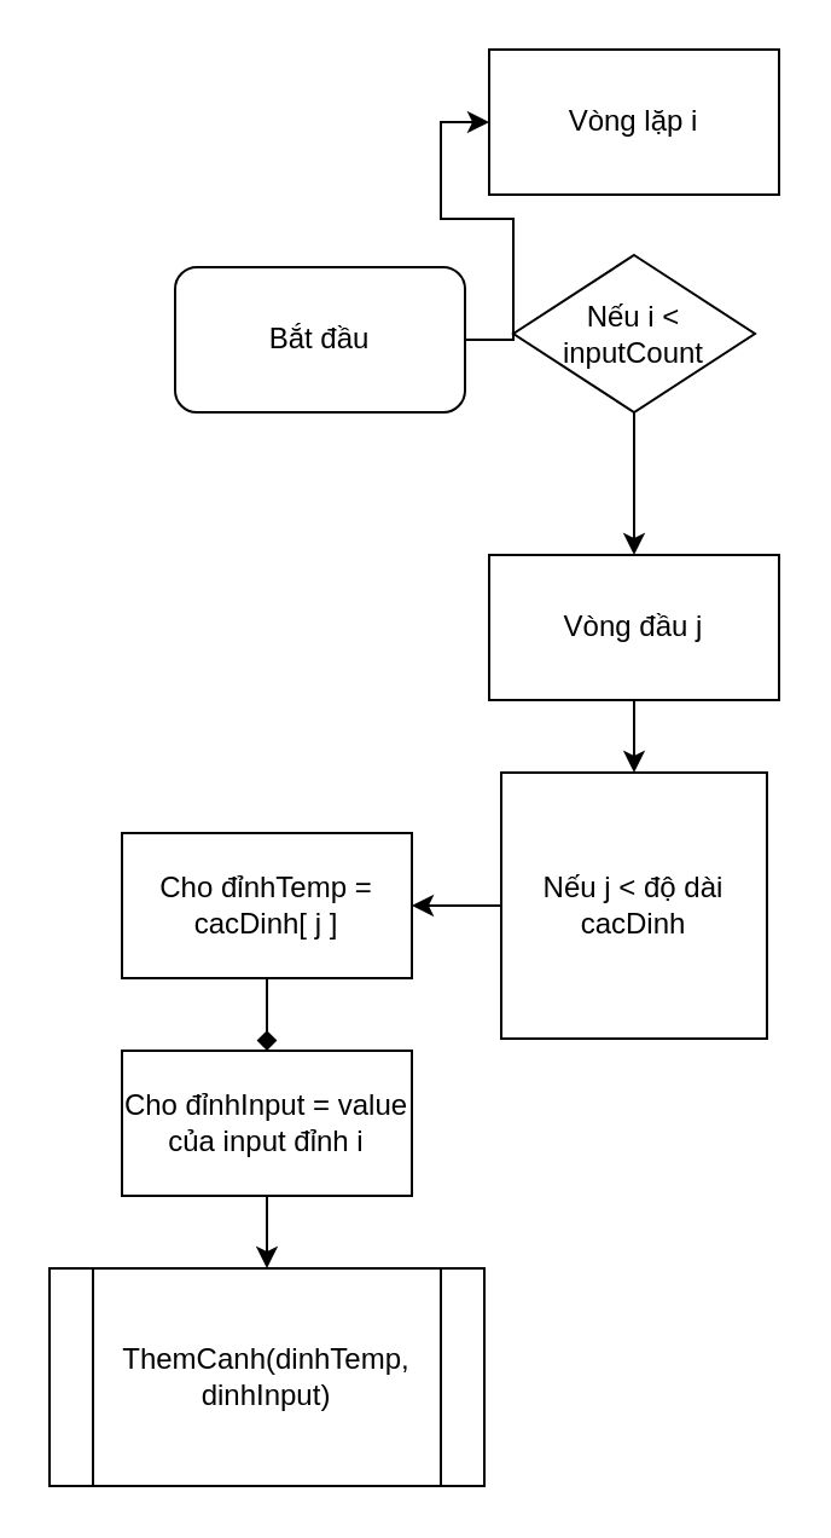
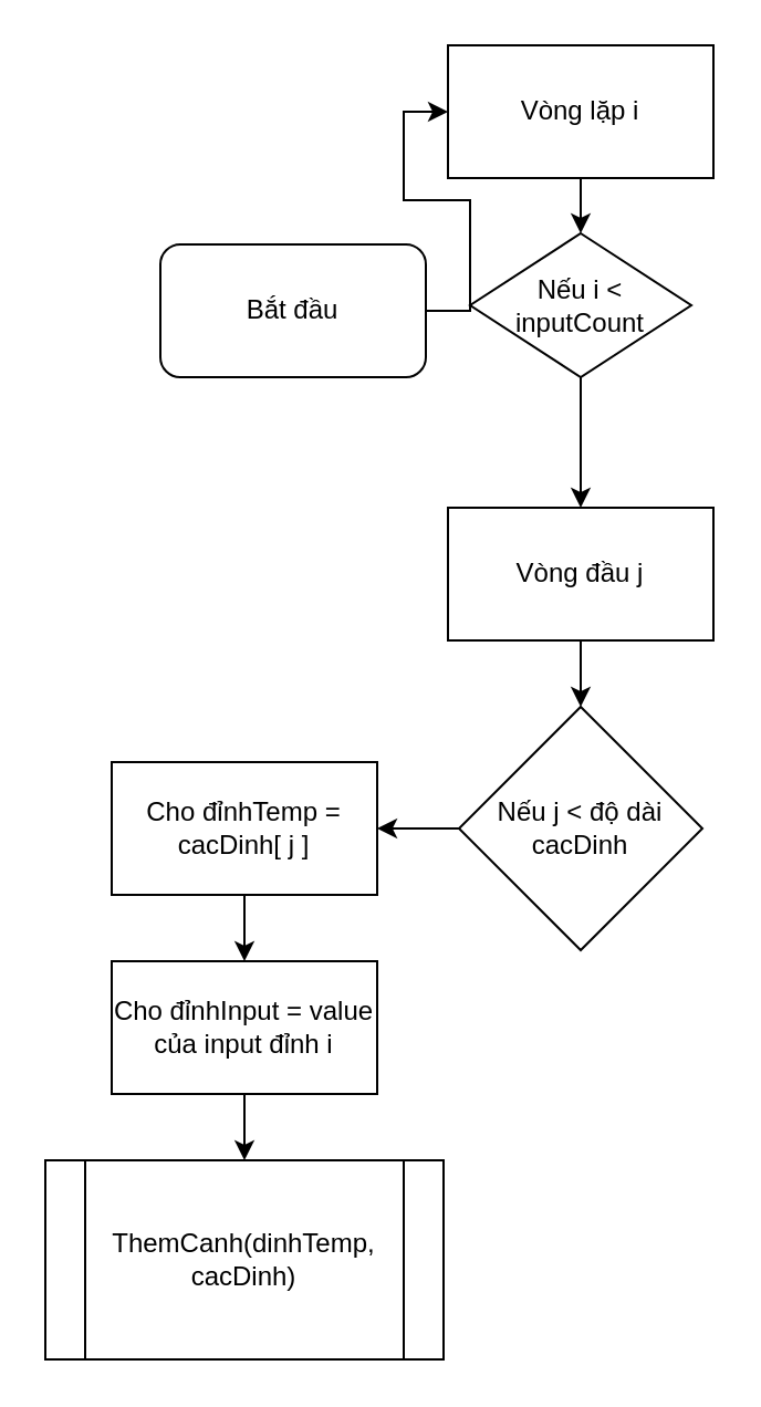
  <mxCell id="0" />
  <mxCell id="1" parent="0" />
  <mxCell id="2" style="edgeStyle=orthogonalEdgeStyle;rounded=0;orthogonalLoop=1;jettySize=auto;html=1;exitX=1;exitY=0.5;exitDx=0;exitDy=0;entryX=0;entryY=0.5;entryDx=0;entryDy=0;" edge="1" parent="1" source="3" target="5"><mxGeometry relative="1" as="geometry" /></mxCell>
  <mxCell id="3" value="Bắt đầu" style="rounded=1;whiteSpace=wrap;html=1;" vertex="1" parent="1"><mxGeometry x="72" y="110" width="120" height="60" as="geometry" /></mxCell>
+ <mxCell id="4" value="" style="edgeStyle=orthogonalEdgeStyle;rounded=0;orthogonalLoop=1;jettySize=auto;html=1;" edge="1" parent="1" source="5" target="16"><mxGeometry relative="1" as="geometry" /></mxCell>
  <mxCell id="5" value="Vòng lặp i" style="rounded=0;whiteSpace=wrap;html=1;" vertex="1" parent="1"><mxGeometry x="202" y="20" width="120" height="60" as="geometry" /></mxCell>
  <mxCell id="6" value="" style="edgeStyle=orthogonalEdgeStyle;rounded=0;orthogonalLoop=1;jettySize=auto;html=1;" edge="1" parent="1" source="7" target="14"><mxGeometry relative="1" as="geometry" /></mxCell>
  <mxCell id="7" value="Vòng đầu j" style="rounded=0;whiteSpace=wrap;html=1;" vertex="1" parent="1"><mxGeometry x="202" y="229" width="120" height="60" as="geometry" /></mxCell>
- <mxCell id="8" value="" style="edgeStyle=orthogonalEdgeStyle;rounded=0;orthogonalLoop=1;jettySize=auto;html=1;endArrow=diamond;" edge="1" parent="1" source="9" target="11"><mxGeometry relative="1" as="geometry" /></mxCell>
+ <mxCell id="8" value="" style="edgeStyle=orthogonalEdgeStyle;rounded=0;orthogonalLoop=1;jettySize=auto;html=1;" edge="1" parent="1" source="9" target="11"><mxGeometry relative="1" as="geometry" /></mxCell>
  <mxCell id="9" value="Cho đỉnhTemp = cacDinh[ j ]" style="rounded=0;whiteSpace=wrap;html=1;" vertex="1" parent="1"><mxGeometry x="50" y="344" width="120" height="60" as="geometry" /></mxCell>
  <mxCell id="10" value="" style="edgeStyle=orthogonalEdgeStyle;rounded=0;orthogonalLoop=1;jettySize=auto;html=1;" edge="1" parent="1" source="11" target="12"><mxGeometry relative="1" as="geometry" /></mxCell>
  <mxCell id="11" value="Cho đỉnhInput = value của input đỉnh i" style="rounded=0;whiteSpace=wrap;html=1;" vertex="1" parent="1"><mxGeometry x="50" y="434" width="120" height="60" as="geometry" /></mxCell>
- <mxCell id="12" value="ThemCanh(dinhTemp, dinhInput)" style="shape=process;whiteSpace=wrap;html=1;backgroundOutline=1;" vertex="1" parent="1"><mxGeometry x="20" y="524" width="180" height="90" as="geometry" /></mxCell>
+ <mxCell id="12" value="ThemCanh(dinhTemp, cacDinh)" style="shape=process;whiteSpace=wrap;html=1;backgroundOutline=1;" vertex="1" parent="1"><mxGeometry x="20" y="524" width="180" height="90" as="geometry" /></mxCell>
  <mxCell id="13" style="edgeStyle=orthogonalEdgeStyle;rounded=0;orthogonalLoop=1;jettySize=auto;html=1;exitX=0;exitY=0.5;exitDx=0;exitDy=0;entryX=1;entryY=0.5;entryDx=0;entryDy=0;" edge="1" parent="1" source="14" target="9"><mxGeometry relative="1" as="geometry" /></mxCell>
- <mxCell id="14" value="Nếu j &amp;lt; độ dài cacDinh" style="whiteSpace=wrap;html=1;rounded=0;" vertex="1" parent="1"><mxGeometry x="207" y="319" width="110" height="110" as="geometry" /></mxCell>
+ <mxCell id="14" value="Nếu j &amp;lt; độ dài cacDinh" style="rhombus;whiteSpace=wrap;html=1;" vertex="1" parent="1"><mxGeometry x="207" y="319" width="110" height="110" as="geometry" /></mxCell>
  <mxCell id="15" style="edgeStyle=orthogonalEdgeStyle;rounded=0;orthogonalLoop=1;jettySize=auto;html=1;exitX=0.5;exitY=1;exitDx=0;exitDy=0;entryX=0.5;entryY=0;entryDx=0;entryDy=0;" edge="1" parent="1" source="16" target="7"><mxGeometry relative="1" as="geometry" /></mxCell>
  <mxCell id="16" value="Nếu i &amp;lt; inputCount" style="rhombus;whiteSpace=wrap;html=1;" vertex="1" parent="1"><mxGeometry x="212" y="105" width="100" height="65" as="geometry" /></mxCell>
